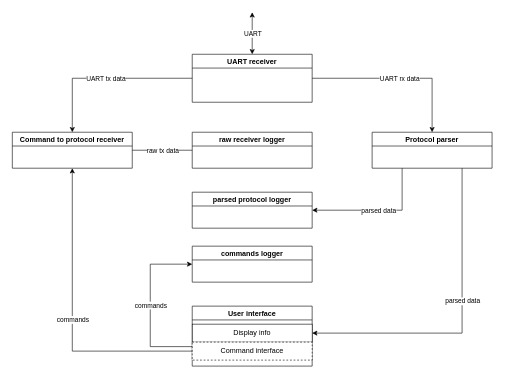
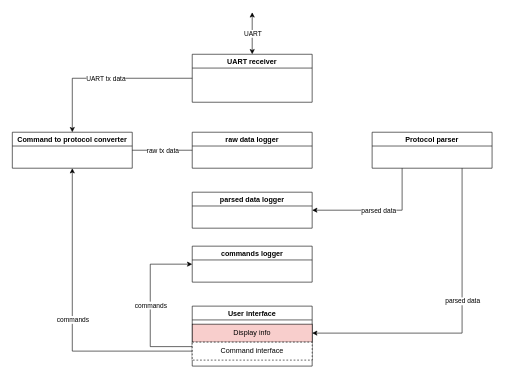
  <mxCell id="0" />
  <mxCell id="1" parent="0" />
  <mxCell id="2" value="UART receiver" style="swimlane;" vertex="1" parent="1"><mxGeometry x="320" y="90" width="200" height="80" as="geometry" /></mxCell>
  <mxCell id="3" value="" style="endArrow=classic;html=1;rounded=0;edgeStyle=orthogonalEdgeStyle;exitX=0.5;exitY=0;exitDx=0;exitDy=0;startArrow=classic;startFill=1;" edge="1" parent="1" source="2"><mxGeometry relative="1" as="geometry"><mxPoint x="390" y="160" as="sourcePoint" /><mxPoint x="420" y="20" as="targetPoint" /></mxGeometry></mxCell>
  <mxCell id="4" value="UART" style="edgeLabel;resizable=0;html=1;align=center;verticalAlign=middle;" connectable="0" vertex="1" parent="3"><mxGeometry relative="1" as="geometry" /></mxCell>
  <mxCell id="5" value="User interface" style="swimlane;" vertex="1" parent="1"><mxGeometry x="320" y="510" width="200" height="100" as="geometry" /></mxCell>
- <mxCell id="6" value="Display info" style="whiteSpace=wrap;html=1;" vertex="1" parent="5"><mxGeometry y="30" width="200" height="30" as="geometry" /></mxCell>
+ <mxCell id="6" value="Display info" style="whiteSpace=wrap;html=1;fillColor=#f8cecc;" vertex="1" parent="5"><mxGeometry y="30" width="200" height="30" as="geometry" /></mxCell>
  <mxCell id="7" value="Command interface" style="whiteSpace=wrap;html=1;dashed=1;" vertex="1" parent="5"><mxGeometry y="60" width="200" height="30" as="geometry" /></mxCell>
- <mxCell id="8" value="Command to protocol receiver" style="swimlane;" vertex="1" parent="1"><mxGeometry x="20" y="220" width="200" height="60" as="geometry" /></mxCell>
+ <mxCell id="8" value="Command to protocol converter" style="swimlane;" vertex="1" parent="1"><mxGeometry x="20" y="220" width="200" height="60" as="geometry" /></mxCell>
  <mxCell id="9" value="Protocol parser" style="swimlane;" vertex="1" parent="1"><mxGeometry x="620" y="220" width="200" height="60" as="geometry" /></mxCell>
- <mxCell id="10" value="" style="endArrow=classic;html=1;rounded=0;edgeStyle=orthogonalEdgeStyle;exitX=1;exitY=0.5;exitDx=0;exitDy=0;entryX=0.5;entryY=0;entryDx=0;entryDy=0;" edge="1" parent="1" source="2" target="9"><mxGeometry relative="1" as="geometry"><mxPoint x="610" y="230" as="sourcePoint" /><mxPoint x="710" y="230" as="targetPoint" /></mxGeometry></mxCell>
- <mxCell id="11" value="UART rx data" style="edgeLabel;resizable=0;html=1;align=center;verticalAlign=middle;" connectable="0" vertex="1" parent="10"><mxGeometry relative="1" as="geometry" /></mxCell>
  <mxCell id="12" value="" style="endArrow=classic;html=1;rounded=0;edgeStyle=orthogonalEdgeStyle;exitX=0;exitY=0.5;exitDx=0;exitDy=0;entryX=0.5;entryY=0;entryDx=0;entryDy=0;" edge="1" parent="1" source="2" target="8"><mxGeometry relative="1" as="geometry"><mxPoint x="390" y="250" as="sourcePoint" /><mxPoint x="260" y="230" as="targetPoint" /></mxGeometry></mxCell>
  <mxCell id="13" value="UART tx data" style="edgeLabel;resizable=0;html=1;align=center;verticalAlign=middle;" connectable="0" vertex="1" parent="12"><mxGeometry relative="1" as="geometry" /></mxCell>
- <mxCell id="14" value="raw receiver logger" style="swimlane;" vertex="1" parent="1"><mxGeometry x="320" y="220" width="200" height="60" as="geometry" /></mxCell>
- <mxCell id="15" value="parsed protocol logger" style="swimlane;" vertex="1" parent="1"><mxGeometry x="320" y="320" width="200" height="60" as="geometry" /></mxCell>
+ <mxCell id="14" value="raw data logger" style="swimlane;" vertex="1" parent="1"><mxGeometry x="320" y="220" width="200" height="60" as="geometry" /></mxCell>
+ <mxCell id="15" value="parsed data logger" style="swimlane;" vertex="1" parent="1"><mxGeometry x="320" y="320" width="200" height="60" as="geometry" /></mxCell>
  <mxCell id="16" value="" style="endArrow=none;html=1;rounded=0;edgeStyle=orthogonalEdgeStyle;entryX=0;entryY=0.5;entryDx=0;entryDy=0;exitX=1;exitY=0.5;exitDx=0;exitDy=0;" edge="1" parent="1" source="8" target="14"><mxGeometry relative="1" as="geometry"><mxPoint x="270" y="260" as="sourcePoint" /><mxPoint x="300" y="260" as="targetPoint" /></mxGeometry></mxCell>
  <mxCell id="17" value="raw tx data" style="edgeLabel;resizable=0;html=1;align=center;verticalAlign=middle;" connectable="0" vertex="1" parent="16"><mxGeometry relative="1" as="geometry" /></mxCell>
  <mxCell id="18" value="" style="endArrow=classic;html=1;rounded=0;edgeStyle=orthogonalEdgeStyle;entryX=1;entryY=0.5;entryDx=0;entryDy=0;exitX=0.25;exitY=1;exitDx=0;exitDy=0;" edge="1" parent="1" source="9" target="15"><mxGeometry relative="1" as="geometry"><mxPoint x="255" y="350" as="sourcePoint" /><mxPoint x="535" y="-40" as="targetPoint" /></mxGeometry></mxCell>
  <mxCell id="19" value="parsed data" style="edgeLabel;resizable=0;html=1;align=center;verticalAlign=middle;" connectable="0" vertex="1" parent="18"><mxGeometry relative="1" as="geometry" /></mxCell>
  <mxCell id="20" value="" style="endArrow=classic;html=1;rounded=0;edgeStyle=orthogonalEdgeStyle;exitX=0.75;exitY=1;exitDx=0;exitDy=0;entryX=1;entryY=0.5;entryDx=0;entryDy=0;" edge="1" parent="1" source="9" target="6"><mxGeometry relative="1" as="geometry"><mxPoint x="570" y="370" as="sourcePoint" /><mxPoint x="670" y="370" as="targetPoint" /></mxGeometry></mxCell>
  <mxCell id="21" value="parsed data" style="edgeLabel;resizable=0;html=1;align=center;verticalAlign=middle;" connectable="0" vertex="1" parent="20"><mxGeometry relative="1" as="geometry"><mxPoint y="-42" as="offset" /></mxGeometry></mxCell>
  <mxCell id="22" value="" style="endArrow=classic;html=1;rounded=0;edgeStyle=orthogonalEdgeStyle;exitX=0;exitY=0.5;exitDx=0;exitDy=0;entryX=0.5;entryY=1;entryDx=0;entryDy=0;" edge="1" parent="1" source="7" target="8"><mxGeometry relative="1" as="geometry"><mxPoint x="570" y="350" as="sourcePoint" /><mxPoint x="260" y="290" as="targetPoint" /></mxGeometry></mxCell>
  <mxCell id="23" value="commands" style="edgeLabel;resizable=0;html=1;align=center;verticalAlign=middle;" connectable="0" vertex="1" parent="22"><mxGeometry relative="1" as="geometry" /></mxCell>
  <mxCell id="24" value="commands logger" style="swimlane;" vertex="1" parent="1"><mxGeometry x="320" y="410" width="200" height="60" as="geometry" /></mxCell>
  <mxCell id="25" value="" style="endArrow=classic;html=1;rounded=0;edgeStyle=orthogonalEdgeStyle;exitX=0;exitY=0.25;exitDx=0;exitDy=0;entryX=0;entryY=0.5;entryDx=0;entryDy=0;" edge="1" parent="1" source="7" target="24"><mxGeometry relative="1" as="geometry"><mxPoint x="450" y="460" as="sourcePoint" /><mxPoint x="550" y="460" as="targetPoint" /><Array as="points"><mxPoint x="250" y="578" /><mxPoint x="250" y="440" /></Array></mxGeometry></mxCell>
  <mxCell id="26" value="commands" style="edgeLabel;resizable=0;html=1;align=center;verticalAlign=middle;" connectable="0" vertex="1" parent="25"><mxGeometry relative="1" as="geometry" /></mxCell>
